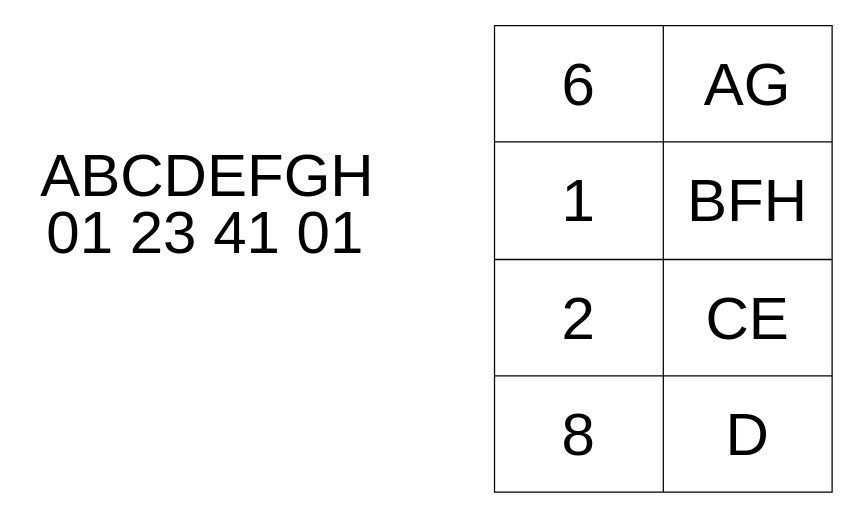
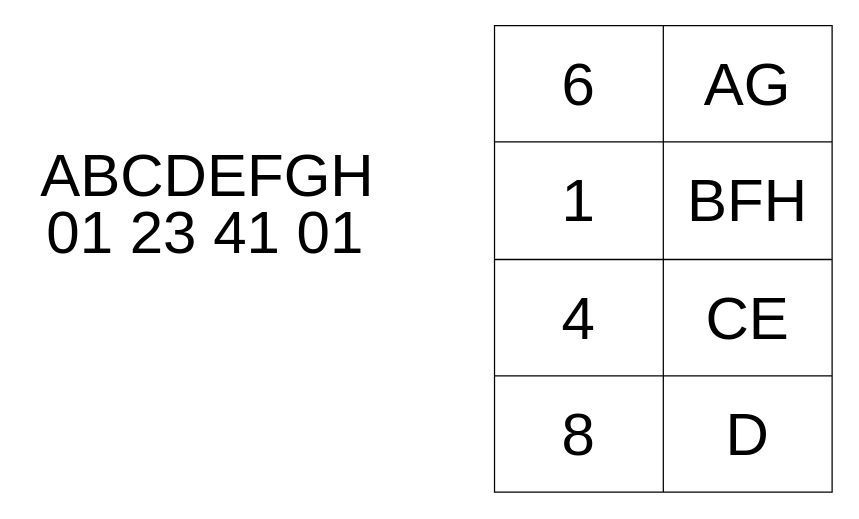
  <mxCell id="0" />
  <mxCell id="1" parent="0" />
  <mxCell id="2" value="" style="shape=table;html=1;whiteSpace=wrap;startSize=0;container=1;collapsible=0;childLayout=tableLayout;" vertex="1" parent="1"><mxGeometry x="395" y="20" width="270" height="373" as="geometry" /></mxCell>
  <mxCell id="3" value="" style="shape=tableRow;horizontal=0;startSize=0;swimlaneHead=0;swimlaneBody=0;top=0;left=0;bottom=0;right=0;collapsible=0;dropTarget=0;fillColor=none;points=[[0,0.5],[1,0.5]];portConstraint=eastwest;" vertex="1" parent="2"><mxGeometry width="270" height="93" as="geometry" /></mxCell>
  <mxCell id="4" value="&lt;font style=&quot;font-size: 48px;&quot;&gt;6&lt;/font&gt;" style="shape=partialRectangle;html=1;whiteSpace=wrap;connectable=0;fillColor=none;top=0;left=0;bottom=0;right=0;overflow=hidden;" vertex="1" parent="3"><mxGeometry width="135" height="93" as="geometry"><mxRectangle width="135" height="93" as="alternateBounds" /></mxGeometry></mxCell>
  <mxCell id="5" value="&lt;font style=&quot;font-size: 48px;&quot;&gt;AG&lt;/font&gt;" style="shape=partialRectangle;html=1;whiteSpace=wrap;connectable=0;fillColor=none;top=0;left=0;bottom=0;right=0;overflow=hidden;" vertex="1" parent="3"><mxGeometry x="135" width="135" height="93" as="geometry"><mxRectangle width="135" height="93" as="alternateBounds" /></mxGeometry></mxCell>
  <mxCell id="6" value="" style="shape=tableRow;horizontal=0;startSize=0;swimlaneHead=0;swimlaneBody=0;top=0;left=0;bottom=0;right=0;collapsible=0;dropTarget=0;fillColor=none;points=[[0,0.5],[1,0.5]];portConstraint=eastwest;" vertex="1" parent="2"><mxGeometry y="93" width="270" height="94" as="geometry" /></mxCell>
  <mxCell id="7" value="&lt;font style=&quot;font-size: 48px;&quot;&gt;1&lt;/font&gt;" style="shape=partialRectangle;html=1;whiteSpace=wrap;connectable=0;fillColor=none;top=0;left=0;bottom=0;right=0;overflow=hidden;" vertex="1" parent="6"><mxGeometry width="135" height="94" as="geometry"><mxRectangle width="135" height="94" as="alternateBounds" /></mxGeometry></mxCell>
  <mxCell id="8" value="&lt;font style=&quot;font-size: 48px;&quot;&gt;BFH&lt;/font&gt;" style="shape=partialRectangle;html=1;whiteSpace=wrap;connectable=0;fillColor=none;top=0;left=0;bottom=0;right=0;overflow=hidden;" vertex="1" parent="6"><mxGeometry x="135" width="135" height="94" as="geometry"><mxRectangle width="135" height="94" as="alternateBounds" /></mxGeometry></mxCell>
  <mxCell id="9" value="" style="shape=tableRow;horizontal=0;startSize=0;swimlaneHead=0;swimlaneBody=0;top=0;left=0;bottom=0;right=0;collapsible=0;dropTarget=0;fillColor=none;points=[[0,0.5],[1,0.5]];portConstraint=eastwest;" vertex="1" parent="2"><mxGeometry y="187" width="270" height="93" as="geometry" /></mxCell>
- <mxCell id="10" value="&lt;font style=&quot;font-size: 48px;&quot;&gt;2&lt;/font&gt;" style="shape=partialRectangle;html=1;whiteSpace=wrap;connectable=0;fillColor=none;top=0;left=0;bottom=0;right=0;overflow=hidden;" vertex="1" parent="9"><mxGeometry width="135" height="93" as="geometry"><mxRectangle width="135" height="93" as="alternateBounds" /></mxGeometry></mxCell>
+ <mxCell id="10" value="&lt;font style=&quot;font-size: 48px;&quot;&gt;4&lt;/font&gt;" style="shape=partialRectangle;html=1;whiteSpace=wrap;connectable=0;fillColor=none;top=0;left=0;bottom=0;right=0;overflow=hidden;" vertex="1" parent="9"><mxGeometry width="135" height="93" as="geometry"><mxRectangle width="135" height="93" as="alternateBounds" /></mxGeometry></mxCell>
  <mxCell id="11" value="&lt;font style=&quot;font-size: 48px;&quot;&gt;CE&lt;/font&gt;" style="shape=partialRectangle;html=1;whiteSpace=wrap;connectable=0;fillColor=none;top=0;left=0;bottom=0;right=0;overflow=hidden;" vertex="1" parent="9"><mxGeometry x="135" width="135" height="93" as="geometry"><mxRectangle width="135" height="93" as="alternateBounds" /></mxGeometry></mxCell>
  <mxCell id="12" style="shape=tableRow;horizontal=0;startSize=0;swimlaneHead=0;swimlaneBody=0;top=0;left=0;bottom=0;right=0;collapsible=0;dropTarget=0;fillColor=none;points=[[0,0.5],[1,0.5]];portConstraint=eastwest;" vertex="1" parent="2"><mxGeometry y="280" width="270" height="93" as="geometry" /></mxCell>
  <mxCell id="13" value="&lt;font style=&quot;font-size: 48px;&quot;&gt;8&lt;/font&gt;" style="shape=partialRectangle;html=1;whiteSpace=wrap;connectable=0;fillColor=none;top=0;left=0;bottom=0;right=0;overflow=hidden;" vertex="1" parent="12"><mxGeometry width="135" height="93" as="geometry"><mxRectangle width="135" height="93" as="alternateBounds" /></mxGeometry></mxCell>
  <mxCell id="14" value="&lt;font style=&quot;font-size: 48px;&quot;&gt;D&lt;/font&gt;" style="shape=partialRectangle;html=1;whiteSpace=wrap;connectable=0;fillColor=none;top=0;left=0;bottom=0;right=0;overflow=hidden;" vertex="1" parent="12"><mxGeometry x="135" width="135" height="93" as="geometry"><mxRectangle width="135" height="93" as="alternateBounds" /></mxGeometry></mxCell>
  <mxCell id="15" value="ABCDEFGH" style="text;html=1;align=center;verticalAlign=middle;resizable=0;points=[];autosize=1;strokeColor=none;fillColor=none;fontSize=48;" vertex="1" parent="1"><mxGeometry x="20" y="105" width="290" height="70" as="geometry" /></mxCell>
  <mxCell id="16" value="01 23 41 01" style="text;html=1;align=left;verticalAlign=middle;resizable=0;points=[];autosize=1;strokeColor=none;fillColor=none;fontSize=48;" vertex="1" parent="1"><mxGeometry x="35" y="150" width="280" height="70" as="geometry" /></mxCell>
